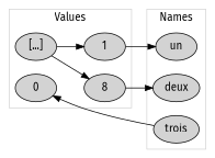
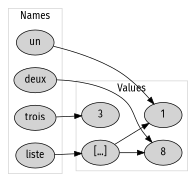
  digraph {
    fontname="Fira Sans"
    rankdir=LR
    node [fontname="Fira Sans" style=filled]
    edge [fontname="Fira Sans"]
    un
    deux
    trois
+   liste
    1
    n6 [label=8]
-   3 [label=0]
+   3
    "[...]"
    subgraph cluster_1 {
      color=lightgrey
      label=Names
      un
      deux
      trois
+     liste
    }
    subgraph cluster_2 {
      color=lightgrey
      label=Values
      1
      n6
      3
      "[...]"
    }
-   1 -> un
-   n6 -> deux
+   un -> 1
+   deux -> n6
    trois -> 3
+   liste -> "[...]"
    "[...]" -> 1
    "[...]" -> n6
  }
